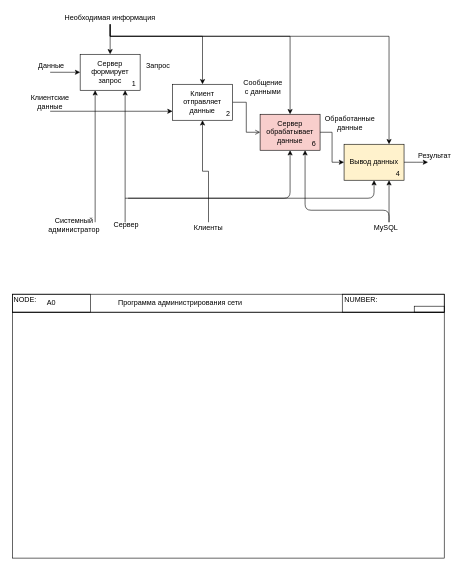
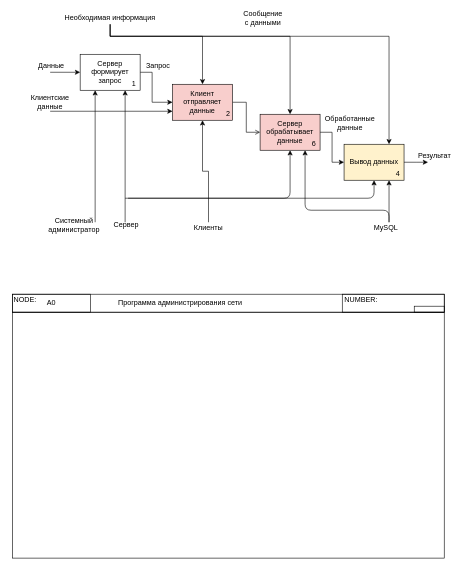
  <mxCell id="0" />
  <mxCell id="1" parent="0" />
+ <mxCell id="2" style="edgeStyle=orthogonalEdgeStyle;rounded=0;orthogonalLoop=1;jettySize=auto;html=1;exitX=1;exitY=0.5;exitDx=0;exitDy=0;entryX=0;entryY=0.5;entryDx=0;entryDy=0;" parent="1" source="3" target="11" edge="1"><mxGeometry relative="1" as="geometry"><Array as="points"><mxPoint x="253" y="120" /><mxPoint x="253" y="170" /></Array></mxGeometry></mxCell>
  <mxCell id="3" value="Сервер формирует запрос" style="rounded=0;whiteSpace=wrap;html=1;" parent="1" vertex="1"><mxGeometry x="133" y="90" width="100" height="60" as="geometry" /></mxCell>
  <mxCell id="4" value="1" style="text;html=1;strokeColor=none;fillColor=none;align=center;verticalAlign=middle;whiteSpace=wrap;rounded=0;" parent="1" vertex="1"><mxGeometry x="213" y="130" width="20" height="20" as="geometry" /></mxCell>
  <mxCell id="5" style="edgeStyle=orthogonalEdgeStyle;rounded=0;orthogonalLoop=1;jettySize=auto;html=1;exitX=1;exitY=0.5;exitDx=0;exitDy=0;entryX=0;entryY=0.5;entryDx=0;entryDy=0;" parent="1" source="6" target="9" edge="1"><mxGeometry relative="1" as="geometry" /></mxCell>
  <mxCell id="6" value="Сервер обрабатывает данные" style="rounded=0;whiteSpace=wrap;html=1;fillColor=#f8cecc;" parent="1" vertex="1"><mxGeometry x="433" y="190" width="100" height="60" as="geometry" /></mxCell>
  <mxCell id="7" value="6" style="text;html=1;strokeColor=none;fillColor=none;align=center;verticalAlign=middle;whiteSpace=wrap;rounded=0;" parent="1" vertex="1"><mxGeometry x="513" y="230" width="20" height="20" as="geometry" /></mxCell>
  <mxCell id="8" style="edgeStyle=orthogonalEdgeStyle;rounded=0;orthogonalLoop=1;jettySize=auto;html=1;exitX=1;exitY=0.5;exitDx=0;exitDy=0;" parent="1" source="9" edge="1"><mxGeometry relative="1" as="geometry"><mxPoint x="713" y="270" as="targetPoint" /></mxGeometry></mxCell>
  <mxCell id="9" value="Вывод данных" style="rounded=0;whiteSpace=wrap;html=1;fillColor=#fff2cc;" parent="1" vertex="1"><mxGeometry x="573" y="240" width="100" height="60" as="geometry" /></mxCell>
  <mxCell id="10" style="edgeStyle=orthogonalEdgeStyle;rounded=0;orthogonalLoop=1;jettySize=auto;html=1;exitX=1;exitY=0.5;exitDx=0;exitDy=0;entryX=0;entryY=0.5;entryDx=0;entryDy=0;endArrow=open;" parent="1" source="11" target="6" edge="1"><mxGeometry relative="1" as="geometry" /></mxCell>
- <mxCell id="11" value="Клиент отправляет данные" style="rounded=0;whiteSpace=wrap;html=1;" parent="1" vertex="1"><mxGeometry x="287" y="140" width="100" height="60" as="geometry" /></mxCell>
+ <mxCell id="11" value="Клиент отправляет данные" style="rounded=0;whiteSpace=wrap;html=1;fillColor=#f8cecc;" parent="1" vertex="1"><mxGeometry x="287" y="140" width="100" height="60" as="geometry" /></mxCell>
  <mxCell id="12" value="4" style="text;html=1;strokeColor=none;fillColor=none;align=center;verticalAlign=middle;whiteSpace=wrap;rounded=0;" parent="1" vertex="1"><mxGeometry x="653" y="280" width="20" height="20" as="geometry" /></mxCell>
  <mxCell id="13" value="Обработанные данные" style="text;html=1;strokeColor=none;fillColor=none;align=center;verticalAlign=middle;whiteSpace=wrap;rounded=0;" parent="1" vertex="1"><mxGeometry x="543" y="190" width="80" height="30" as="geometry" /></mxCell>
- <mxCell id="14" style="edgeStyle=orthogonalEdgeStyle;rounded=0;orthogonalLoop=1;jettySize=auto;html=1;exitX=0.5;exitY=1;exitDx=0;exitDy=0;entryX=0.5;entryY=0;entryDx=0;entryDy=0;" parent="1" source="18" target="3" edge="1"><mxGeometry relative="1" as="geometry" /></mxCell>
  <mxCell id="15" style="edgeStyle=orthogonalEdgeStyle;rounded=0;orthogonalLoop=1;jettySize=auto;html=1;exitX=0.5;exitY=1;exitDx=0;exitDy=0;entryX=0.5;entryY=0;entryDx=0;entryDy=0;" parent="1" source="18" target="11" edge="1"><mxGeometry relative="1" as="geometry"><Array as="points"><mxPoint x="183" y="60" /><mxPoint x="337" y="60" /></Array></mxGeometry></mxCell>
  <mxCell id="16" style="edgeStyle=orthogonalEdgeStyle;rounded=0;orthogonalLoop=1;jettySize=auto;html=1;exitX=0.5;exitY=1;exitDx=0;exitDy=0;entryX=0.5;entryY=0;entryDx=0;entryDy=0;" parent="1" source="18" target="6" edge="1"><mxGeometry relative="1" as="geometry"><Array as="points"><mxPoint x="183" y="60" /><mxPoint x="483" y="60" /></Array></mxGeometry></mxCell>
  <mxCell id="17" style="edgeStyle=orthogonalEdgeStyle;rounded=0;orthogonalLoop=1;jettySize=auto;html=1;exitX=0.5;exitY=1;exitDx=0;exitDy=0;entryX=0.75;entryY=0;entryDx=0;entryDy=0;" parent="1" source="18" target="9" edge="1"><mxGeometry relative="1" as="geometry"><Array as="points"><mxPoint x="183" y="60" /><mxPoint x="648" y="60" /></Array></mxGeometry></mxCell>
  <mxCell id="18" value="Необходимая информация" style="text;html=1;strokeColor=none;fillColor=none;align=center;verticalAlign=middle;whiteSpace=wrap;rounded=0;" parent="1" vertex="1"><mxGeometry x="103" y="20" width="160" height="20" as="geometry" /></mxCell>
  <mxCell id="19" value="Данные" style="text;html=1;strokeColor=none;fillColor=none;align=center;verticalAlign=middle;whiteSpace=wrap;rounded=0;" parent="1" vertex="1"><mxGeometry x="65" y="100" width="40" height="20" as="geometry" /></mxCell>
  <mxCell id="20" value="" style="endArrow=classic;html=1;entryX=0;entryY=0.5;entryDx=0;entryDy=0;" parent="1" target="3" edge="1"><mxGeometry width="50" height="50" relative="1" as="geometry"><mxPoint x="83" y="120" as="sourcePoint" /><mxPoint x="103" y="140" as="targetPoint" /></mxGeometry></mxCell>
  <mxCell id="21" value="Результат" style="text;html=1;strokeColor=none;fillColor=none;align=center;verticalAlign=middle;whiteSpace=wrap;rounded=0;" parent="1" vertex="1"><mxGeometry x="695" y="250" width="58" height="20" as="geometry" /></mxCell>
  <mxCell id="22" value="Системный администратор" style="text;html=1;strokeColor=none;fillColor=none;align=center;verticalAlign=middle;whiteSpace=wrap;rounded=0;" parent="1" vertex="1"><mxGeometry x="83" y="360" width="80" height="30" as="geometry" /></mxCell>
  <mxCell id="23" value="Сервер" style="text;html=1;strokeColor=none;fillColor=none;align=center;verticalAlign=middle;whiteSpace=wrap;rounded=0;" parent="1" vertex="1"><mxGeometry x="190" y="365" width="40" height="20" as="geometry" /></mxCell>
  <mxCell id="24" value="2" style="text;html=1;strokeColor=none;fillColor=none;align=center;verticalAlign=middle;whiteSpace=wrap;rounded=0;" parent="1" vertex="1"><mxGeometry x="373" y="180" width="14" height="20" as="geometry" /></mxCell>
  <mxCell id="25" value="" style="rounded=0;whiteSpace=wrap;html=1;fillColor=none;" parent="1" vertex="1"><mxGeometry x="20" y="520" width="720" height="410" as="geometry" /></mxCell>
  <mxCell id="26" value="" style="rounded=0;whiteSpace=wrap;html=1;fillColor=none;" parent="1" vertex="1"><mxGeometry x="20" y="490" width="720" height="30" as="geometry" /></mxCell>
  <mxCell id="27" value="" style="rounded=0;whiteSpace=wrap;html=1;fillColor=none;" parent="1" vertex="1"><mxGeometry x="570" y="490" width="170" height="30" as="geometry" /></mxCell>
  <mxCell id="28" value="" style="rounded=0;whiteSpace=wrap;html=1;fillColor=none;" parent="1" vertex="1"><mxGeometry x="20" y="490" width="130" height="30" as="geometry" /></mxCell>
  <mxCell id="29" value="NODE:" style="text;html=1;strokeColor=none;fillColor=none;align=center;verticalAlign=middle;whiteSpace=wrap;rounded=0;" parent="1" vertex="1"><mxGeometry x="20" y="490" width="43" height="20" as="geometry" /></mxCell>
  <mxCell id="30" value="A0" style="text;html=1;strokeColor=none;fillColor=none;align=center;verticalAlign=middle;whiteSpace=wrap;rounded=0;" parent="1" vertex="1"><mxGeometry x="65" y="495" width="40" height="20" as="geometry" /></mxCell>
  <mxCell id="31" value="NUMBER:" style="text;html=1;strokeColor=none;fillColor=none;align=center;verticalAlign=middle;whiteSpace=wrap;rounded=0;" parent="1" vertex="1"><mxGeometry x="570" y="490" width="63" height="20" as="geometry" /></mxCell>
  <mxCell id="32" value="" style="rounded=0;whiteSpace=wrap;html=1;fillColor=none;" parent="1" vertex="1"><mxGeometry x="690" y="510" width="50" height="10" as="geometry" /></mxCell>
  <mxCell id="33" style="edgeStyle=orthogonalEdgeStyle;rounded=0;orthogonalLoop=1;jettySize=auto;html=1;entryX=0.5;entryY=1;entryDx=0;entryDy=0;exitX=0.5;exitY=0;exitDx=0;exitDy=0;" parent="1" source="34" target="11" edge="1"><mxGeometry relative="1" as="geometry"><mxPoint x="362" y="370" as="sourcePoint" /><Array as="points" /></mxGeometry></mxCell>
  <mxCell id="34" value="Клиенты" style="text;html=1;strokeColor=none;fillColor=none;align=center;verticalAlign=middle;whiteSpace=wrap;rounded=0;" parent="1" vertex="1"><mxGeometry x="322" y="370" width="50" height="20" as="geometry" /></mxCell>
  <mxCell id="35" value="Запрос" style="text;html=1;strokeColor=none;fillColor=none;align=center;verticalAlign=middle;whiteSpace=wrap;rounded=0;" parent="1" vertex="1"><mxGeometry x="243" y="100" width="40" height="20" as="geometry" /></mxCell>
  <mxCell id="36" value="Программа администрирования сети" style="text;html=1;strokeColor=none;fillColor=none;align=center;verticalAlign=middle;whiteSpace=wrap;rounded=0;shadow=0;" parent="1" vertex="1"><mxGeometry x="190" y="495" width="220" height="20" as="geometry" /></mxCell>
  <mxCell id="37" value="" style="endArrow=classic;html=1;entryX=0.75;entryY=1;entryDx=0;entryDy=0;" parent="1" target="3" edge="1"><mxGeometry width="50" height="50" relative="1" as="geometry"><mxPoint x="208" y="370" as="sourcePoint" /><mxPoint x="413" y="200" as="targetPoint" /></mxGeometry></mxCell>
  <mxCell id="38" value="" style="endArrow=classic;html=1;entryX=0.5;entryY=1;entryDx=0;entryDy=0;" parent="1" target="9" edge="1"><mxGeometry width="50" height="50" relative="1" as="geometry"><mxPoint x="208" y="330" as="sourcePoint" /><mxPoint x="413" y="200" as="targetPoint" /><Array as="points"><mxPoint x="623" y="330" /></Array></mxGeometry></mxCell>
  <mxCell id="39" value="" style="endArrow=classic;html=1;entryX=0.5;entryY=1;entryDx=0;entryDy=0;" parent="1" target="6" edge="1"><mxGeometry width="50" height="50" relative="1" as="geometry"><mxPoint x="213" y="330" as="sourcePoint" /><mxPoint x="628" y="300" as="targetPoint" /><Array as="points"><mxPoint x="483" y="330" /></Array></mxGeometry></mxCell>
  <mxCell id="40" value="" style="endArrow=classic;html=1;entryX=0.25;entryY=1;entryDx=0;entryDy=0;" parent="1" target="3" edge="1"><mxGeometry width="50" height="50" relative="1" as="geometry"><mxPoint x="158" y="370" as="sourcePoint" /><mxPoint x="413" y="200" as="targetPoint" /></mxGeometry></mxCell>
  <mxCell id="41" value="" style="endArrow=classic;html=1;entryX=0;entryY=0.75;entryDx=0;entryDy=0;" parent="1" target="11" edge="1"><mxGeometry width="50" height="50" relative="1" as="geometry"><mxPoint x="83" y="185" as="sourcePoint" /><mxPoint x="115" y="189.31" as="targetPoint" /></mxGeometry></mxCell>
  <mxCell id="42" value="Клиентские данные" style="text;html=1;strokeColor=none;fillColor=none;align=center;verticalAlign=middle;whiteSpace=wrap;rounded=0;" parent="1" vertex="1"><mxGeometry x="63" y="160" width="40" height="20" as="geometry" /></mxCell>
- <mxCell id="43" value="Сообщение с данными" style="text;html=1;strokeColor=none;fillColor=none;align=center;verticalAlign=middle;whiteSpace=wrap;rounded=0;" parent="1" vertex="1"><mxGeometry x="403" y="130" width="70" height="30" as="geometry" /></mxCell>
+ <mxCell id="43" value="Сообщение с данными" style="text;html=1;strokeColor=none;fillColor=none;align=center;verticalAlign=middle;whiteSpace=wrap;rounded=0;" parent="1" vertex="1"><mxGeometry x="403" y="15" width="70" height="30" as="geometry" /></mxCell>
  <mxCell id="44" value="" style="endArrow=classic;html=1;entryX=0.75;entryY=1;entryDx=0;entryDy=0;" parent="1" target="9" edge="1"><mxGeometry width="50" height="50" relative="1" as="geometry"><mxPoint x="648" y="370" as="sourcePoint" /><mxPoint x="413" y="220" as="targetPoint" /></mxGeometry></mxCell>
  <mxCell id="45" value="MySQL" style="text;html=1;strokeColor=none;fillColor=none;align=center;verticalAlign=middle;whiteSpace=wrap;rounded=0;" parent="1" vertex="1"><mxGeometry x="623" y="370" width="40" height="20" as="geometry" /></mxCell>
  <mxCell id="46" value="" style="endArrow=classic;html=1;entryX=0.75;entryY=1;entryDx=0;entryDy=0;" parent="1" target="6" edge="1"><mxGeometry width="50" height="50" relative="1" as="geometry"><mxPoint x="648" y="370" as="sourcePoint" /><mxPoint x="413" y="220" as="targetPoint" /><Array as="points"><mxPoint x="648" y="350" /><mxPoint x="508" y="350" /></Array></mxGeometry></mxCell>
